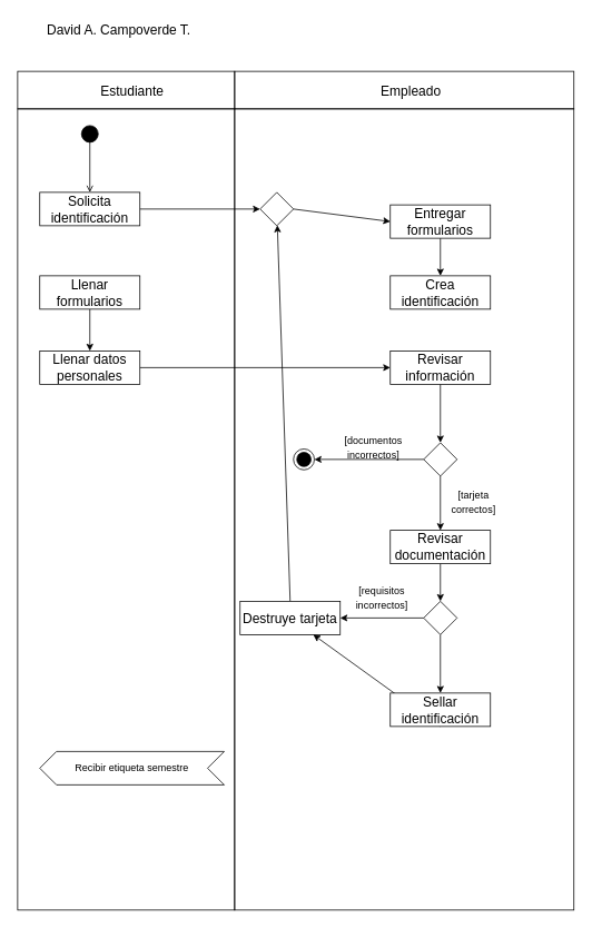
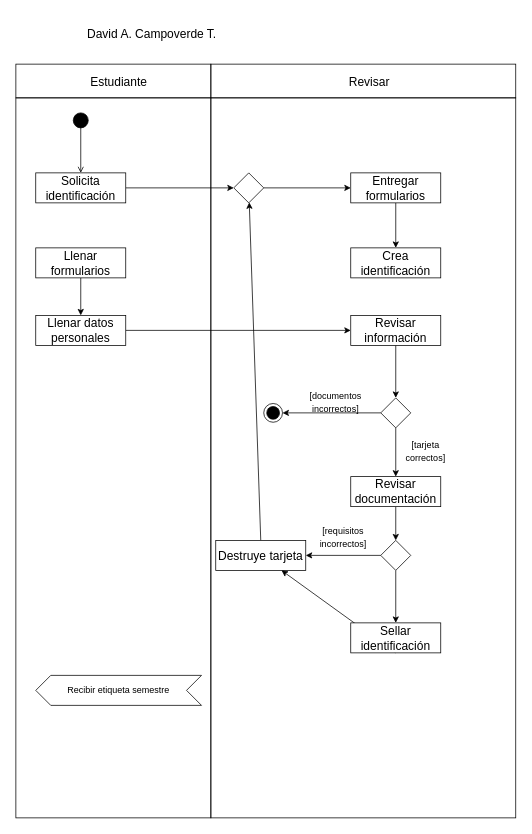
  <mxCell id="0" />
  <mxCell id="1" parent="0" />
  <mxCell id="2" value="" style="ellipse;whiteSpace=wrap;html=1;aspect=fixed;fillColor=#000000;" parent="1" vertex="1"><mxGeometry x="97" y="150" width="20" height="20" as="geometry" /></mxCell>
  <mxCell id="3" style="edgeStyle=orthogonalEdgeStyle;rounded=0;orthogonalLoop=1;jettySize=auto;html=1;exitX=0.5;exitY=0;exitDx=0;exitDy=0;entryX=0.5;entryY=1;entryDx=0;entryDy=0;fontSize=16;endArrow=none;endFill=0;startArrow=open;startFill=0;" parent="1" source="5" target="2" edge="1"><mxGeometry relative="1" as="geometry" /></mxCell>
  <mxCell id="4" style="edgeStyle=none;rounded=0;orthogonalLoop=1;jettySize=auto;html=1;exitX=1;exitY=0.5;exitDx=0;exitDy=0;entryX=0;entryY=0.5;entryDx=0;entryDy=0;" edge="1" parent="1" source="5" target="30"><mxGeometry relative="1" as="geometry" /></mxCell>
  <mxCell id="5" value="&lt;font style=&quot;font-size: 16px&quot;&gt;Solicita identificación&lt;/font&gt;" style="rounded=0;whiteSpace=wrap;html=1;fillColor=#FFFFFF;" parent="1" vertex="1"><mxGeometry x="47" y="230" width="120" height="40" as="geometry" /></mxCell>
  <mxCell id="6" style="edgeStyle=none;rounded=0;orthogonalLoop=1;jettySize=auto;html=1;exitX=0.5;exitY=1;exitDx=0;exitDy=0;entryX=0.5;entryY=0;entryDx=0;entryDy=0;" edge="1" parent="1" source="8" target="22"><mxGeometry relative="1" as="geometry" /></mxCell>
  <mxCell id="7" style="edgeStyle=none;rounded=0;orthogonalLoop=1;jettySize=auto;html=1;exitX=0;exitY=0.5;exitDx=0;exitDy=0;" edge="1" parent="1" source="8" target="11"><mxGeometry relative="1" as="geometry" /></mxCell>
  <mxCell id="8" value="" style="rhombus;whiteSpace=wrap;html=1;fontSize=14;strokeColor=#000000;fillColor=default;" parent="1" vertex="1"><mxGeometry x="507" y="530" width="40" height="40" as="geometry" /></mxCell>
- <mxCell id="9" value="&lt;font style=&quot;font-size: 16px&quot;&gt;David A. Campoverde T.&lt;/font&gt;" style="text;html=1;strokeColor=none;fillColor=none;align=center;verticalAlign=middle;whiteSpace=wrap;rounded=0;fontSize=12;" parent="1" vertex="1"><mxGeometry x="37" y="20" width="210" height="30" as="geometry" /></mxCell>
+ <mxCell id="9" value="&lt;font style=&quot;font-size: 16px&quot;&gt;David A. Campoverde T.&lt;/font&gt;" style="text;html=1;strokeColor=none;fillColor=none;align=center;verticalAlign=middle;whiteSpace=wrap;rounded=0;fontSize=12;" parent="1" vertex="1"><mxGeometry x="97" y="30" width="210" height="30" as="geometry" /></mxCell>
  <mxCell id="10" value="&lt;font style=&quot;font-size: 12px&quot;&gt;[documentos incorrectos]&lt;/font&gt;" style="text;html=1;strokeColor=none;fillColor=none;align=center;verticalAlign=middle;whiteSpace=wrap;rounded=0;fontSize=14;" parent="1" vertex="1"><mxGeometry x="417" y="520" width="60" height="30" as="geometry" /></mxCell>
  <mxCell id="11" value="" style="ellipse;html=1;shape=endState;fillColor=#000000;strokeColor=#000000;fontSize=12;" parent="1" vertex="1"><mxGeometry x="351" y="537.5" width="25" height="25" as="geometry" /></mxCell>
  <mxCell id="12" style="edgeStyle=none;rounded=0;orthogonalLoop=1;jettySize=auto;html=1;exitX=0.5;exitY=1;exitDx=0;exitDy=0;entryX=0.5;entryY=0;entryDx=0;entryDy=0;" edge="1" parent="1" source="13" target="18"><mxGeometry relative="1" as="geometry" /></mxCell>
- <mxCell id="13" value="&lt;font style=&quot;font-size: 16px&quot;&gt;Entregar formularios&lt;/font&gt;" style="rounded=0;whiteSpace=wrap;html=1;fillColor=#FFFFFF;" vertex="1" parent="1"><mxGeometry x="467" y="245" width="120" height="40" as="geometry" /></mxCell>
+ <mxCell id="13" value="&lt;font style=&quot;font-size: 16px&quot;&gt;Entregar formularios&lt;/font&gt;" style="rounded=0;whiteSpace=wrap;html=1;fillColor=#FFFFFF;" vertex="1" parent="1"><mxGeometry x="467" y="230" width="120" height="40" as="geometry" /></mxCell>
  <mxCell id="14" style="edgeStyle=none;rounded=0;orthogonalLoop=1;jettySize=auto;html=1;exitX=0.5;exitY=1;exitDx=0;exitDy=0;entryX=0.5;entryY=0;entryDx=0;entryDy=0;" edge="1" parent="1" source="15" target="17"><mxGeometry relative="1" as="geometry" /></mxCell>
  <mxCell id="15" value="&lt;font style=&quot;font-size: 16px&quot;&gt;Llenar formularios&lt;/font&gt;" style="rounded=0;whiteSpace=wrap;html=1;fillColor=#FFFFFF;" vertex="1" parent="1"><mxGeometry x="47" y="330" width="120" height="40" as="geometry" /></mxCell>
  <mxCell id="16" style="edgeStyle=none;rounded=0;orthogonalLoop=1;jettySize=auto;html=1;exitX=1;exitY=0.5;exitDx=0;exitDy=0;entryX=0;entryY=0.5;entryDx=0;entryDy=0;" edge="1" parent="1" source="17" target="20"><mxGeometry relative="1" as="geometry" /></mxCell>
  <mxCell id="17" value="&lt;font style=&quot;font-size: 16px&quot;&gt;Llenar datos personales&lt;/font&gt;" style="rounded=0;whiteSpace=wrap;html=1;fillColor=#FFFFFF;" vertex="1" parent="1"><mxGeometry x="47" y="420" width="120" height="40" as="geometry" /></mxCell>
  <mxCell id="18" value="&lt;font style=&quot;font-size: 16px&quot;&gt;Crea identificación&lt;/font&gt;" style="rounded=0;whiteSpace=wrap;html=1;fillColor=#FFFFFF;" vertex="1" parent="1"><mxGeometry x="467" y="330" width="120" height="40" as="geometry" /></mxCell>
  <mxCell id="19" style="edgeStyle=none;rounded=0;orthogonalLoop=1;jettySize=auto;html=1;exitX=0.5;exitY=1;exitDx=0;exitDy=0;entryX=0.5;entryY=0;entryDx=0;entryDy=0;" edge="1" parent="1" source="20" target="8"><mxGeometry relative="1" as="geometry" /></mxCell>
  <mxCell id="20" value="&lt;font style=&quot;font-size: 16px&quot;&gt;Revisar información&lt;/font&gt;" style="rounded=0;whiteSpace=wrap;html=1;fillColor=#FFFFFF;" vertex="1" parent="1"><mxGeometry x="467" y="420" width="120" height="40" as="geometry" /></mxCell>
  <mxCell id="21" style="edgeStyle=none;rounded=0;orthogonalLoop=1;jettySize=auto;html=1;exitX=0.5;exitY=1;exitDx=0;exitDy=0;entryX=0.5;entryY=0;entryDx=0;entryDy=0;" edge="1" parent="1" source="22" target="27"><mxGeometry relative="1" as="geometry" /></mxCell>
  <mxCell id="22" value="&lt;span style=&quot;font-size: 16px;&quot;&gt;Revisar documentación&lt;/span&gt;" style="rounded=0;whiteSpace=wrap;html=1;fillColor=#FFFFFF;" vertex="1" parent="1"><mxGeometry x="467" y="635" width="120" height="40" as="geometry" /></mxCell>
  <mxCell id="23" value="&lt;font style=&quot;font-size: 12px&quot;&gt;[tarjeta correctos]&lt;/font&gt;" style="text;html=1;strokeColor=none;fillColor=none;align=center;verticalAlign=middle;whiteSpace=wrap;rounded=0;fontSize=14;" vertex="1" parent="1"><mxGeometry x="537" y="585" width="60" height="30" as="geometry" /></mxCell>
  <mxCell id="24" style="edgeStyle=none;rounded=0;orthogonalLoop=1;jettySize=auto;html=1;exitX=0;exitY=0.5;exitDx=0;exitDy=0;" edge="1" parent="1" source="27" target="32"><mxGeometry relative="1" as="geometry" /></mxCell>
  <mxCell id="25" style="edgeStyle=none;rounded=0;orthogonalLoop=1;jettySize=auto;html=1;exitX=0.5;exitY=1;exitDx=0;exitDy=0;entryX=0.5;entryY=0;entryDx=0;entryDy=0;" edge="1" parent="1" source="27" target="36"><mxGeometry relative="1" as="geometry" /></mxCell>
  <mxCell id="26" value="" style="rounded=0;whiteSpace=wrap;html=1;fillColor=none;" vertex="1" parent="1"><mxGeometry x="20.5" y="130" width="260" height="960" as="geometry" /></mxCell>
  <mxCell id="27" value="" style="rhombus;whiteSpace=wrap;html=1;fontSize=14;strokeColor=#000000;fillColor=default;" vertex="1" parent="1"><mxGeometry x="507" y="720" width="40" height="40" as="geometry" /></mxCell>
  <mxCell id="28" style="edgeStyle=none;rounded=0;orthogonalLoop=1;jettySize=auto;html=1;exitX=1;exitY=0.5;exitDx=0;exitDy=0;entryX=0;entryY=0.5;entryDx=0;entryDy=0;" edge="1" parent="1" source="30" target="13"><mxGeometry relative="1" as="geometry" /></mxCell>
  <mxCell id="29" value="" style="rounded=0;whiteSpace=wrap;html=1;fillColor=none;" vertex="1" parent="1"><mxGeometry x="280.5" y="130" width="406.5" height="960" as="geometry" /></mxCell>
  <mxCell id="30" value="" style="rhombus;whiteSpace=wrap;html=1;fontSize=14;strokeColor=#000000;fillColor=default;" vertex="1" parent="1"><mxGeometry x="311" y="230" width="40" height="40" as="geometry" /></mxCell>
  <mxCell id="31" style="edgeStyle=none;rounded=0;orthogonalLoop=1;jettySize=auto;html=1;exitX=0.5;exitY=0;exitDx=0;exitDy=0;" edge="1" parent="1" source="32" target="30"><mxGeometry relative="1" as="geometry" /></mxCell>
  <mxCell id="32" value="&lt;span style=&quot;font-size: 16px;&quot;&gt;Destruye tarjeta&lt;/span&gt;" style="rounded=0;whiteSpace=wrap;html=1;fillColor=#FFFFFF;" vertex="1" parent="1"><mxGeometry x="287" y="720" width="120" height="40" as="geometry" /></mxCell>
  <mxCell id="33" value="&lt;font style=&quot;font-size: 12px&quot;&gt;[requisitos incorrectos]&lt;/font&gt;" style="text;html=1;strokeColor=none;fillColor=none;align=center;verticalAlign=middle;whiteSpace=wrap;rounded=0;fontSize=14;" vertex="1" parent="1"><mxGeometry x="427" y="700" width="60" height="30" as="geometry" /></mxCell>
  <mxCell id="34" value="Recibir etiqueta semestre" style="shape=step;perimeter=stepPerimeter;whiteSpace=wrap;html=1;fixedSize=1;direction=west;" vertex="1" parent="1"><mxGeometry x="47" y="900" width="221" height="40" as="geometry" /></mxCell>
  <mxCell id="35" style="edgeStyle=none;rounded=0;orthogonalLoop=1;jettySize=auto;html=1;exitX=0.5;exitY=1;exitDx=0;exitDy=0;" edge="1" parent="1" source="36" target="32"><mxGeometry relative="1" as="geometry" /></mxCell>
  <mxCell id="36" value="&lt;span style=&quot;font-size: 16px;&quot;&gt;Sellar identificación&lt;/span&gt;" style="rounded=0;whiteSpace=wrap;html=1;fillColor=#FFFFFF;" vertex="1" parent="1"><mxGeometry x="467" y="830" width="120" height="40" as="geometry" /></mxCell>
  <mxCell id="37" style="edgeStyle=none;rounded=0;orthogonalLoop=1;jettySize=auto;html=1;exitX=0.75;exitY=1;exitDx=0;exitDy=0;" edge="1" parent="1" source="9" target="9"><mxGeometry relative="1" as="geometry" /></mxCell>
  <mxCell id="38" value="" style="rounded=0;whiteSpace=wrap;html=1;fillColor=none;" vertex="1" parent="1"><mxGeometry x="20.5" y="85" width="260" height="45" as="geometry" /></mxCell>
  <mxCell id="39" value="" style="rounded=0;whiteSpace=wrap;html=1;fillColor=none;" vertex="1" parent="1"><mxGeometry x="280.5" y="85" width="406.5" height="45" as="geometry" /></mxCell>
  <mxCell id="40" value="&lt;font style=&quot;font-size: 16px&quot;&gt;Estudiante&lt;/font&gt;" style="text;html=1;strokeColor=none;fillColor=none;align=center;verticalAlign=middle;whiteSpace=wrap;rounded=0;fontSize=12;" vertex="1" parent="1"><mxGeometry x="52.5" y="92.5" width="210" height="30" as="geometry" /></mxCell>
- <mxCell id="41" value="&lt;font style=&quot;font-size: 16px&quot;&gt;Empleado&lt;/font&gt;" style="text;html=1;strokeColor=none;fillColor=none;align=center;verticalAlign=middle;whiteSpace=wrap;rounded=0;fontSize=12;" vertex="1" parent="1"><mxGeometry x="387" y="92.5" width="210" height="30" as="geometry" /></mxCell>
+ <mxCell id="41" value="&lt;font style=&quot;font-size: 16px&quot;&gt;Revisar&lt;/font&gt;" style="text;html=1;strokeColor=none;fillColor=none;align=center;verticalAlign=middle;whiteSpace=wrap;rounded=0;fontSize=12;" vertex="1" parent="1"><mxGeometry x="387" y="92.5" width="210" height="30" as="geometry" /></mxCell>
